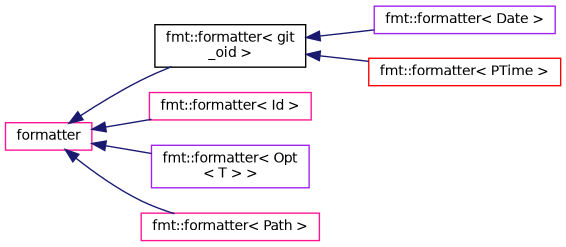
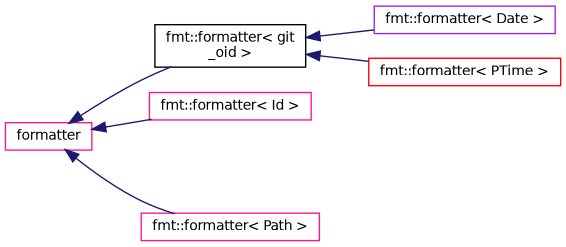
  digraph {
    rankdir=LR
    node [color=deeppink fillcolor=white fontname=Helvetica fontsize=10 shape=record style=filled]
    edge [color=midnightblue dir=back fontname=Helvetica fontsize=10 labelfontname=Helvetica labelfontsize=10 style=solid]
    n1 [height=0.2 label=formatter width=0.4]
    n2 [color=black height=0.2 label="fmt::formatter\< git\l_oid \>" width=0.4]
    n3 [height=0.2 label="fmt::formatter\< Id \>" width=0.4]
-   n4 [color=purple height=0.2 label="fmt::formatter\< Opt\l\< T \> \>" width=0.4]
    n5 [height=0.2 label="fmt::formatter\< Path \>" width=0.4]
    n6 [color=purple height=0.2 label="fmt::formatter\< Date \>" width=0.4]
    n7 [color=red height=0.2 label="fmt::formatter\< PTime \>" width=0.4]
    n1 -> n2
    n1 -> n3
-   n1 -> n4
    n1 -> n5
    n2 -> n6
    n2 -> n7
  }
